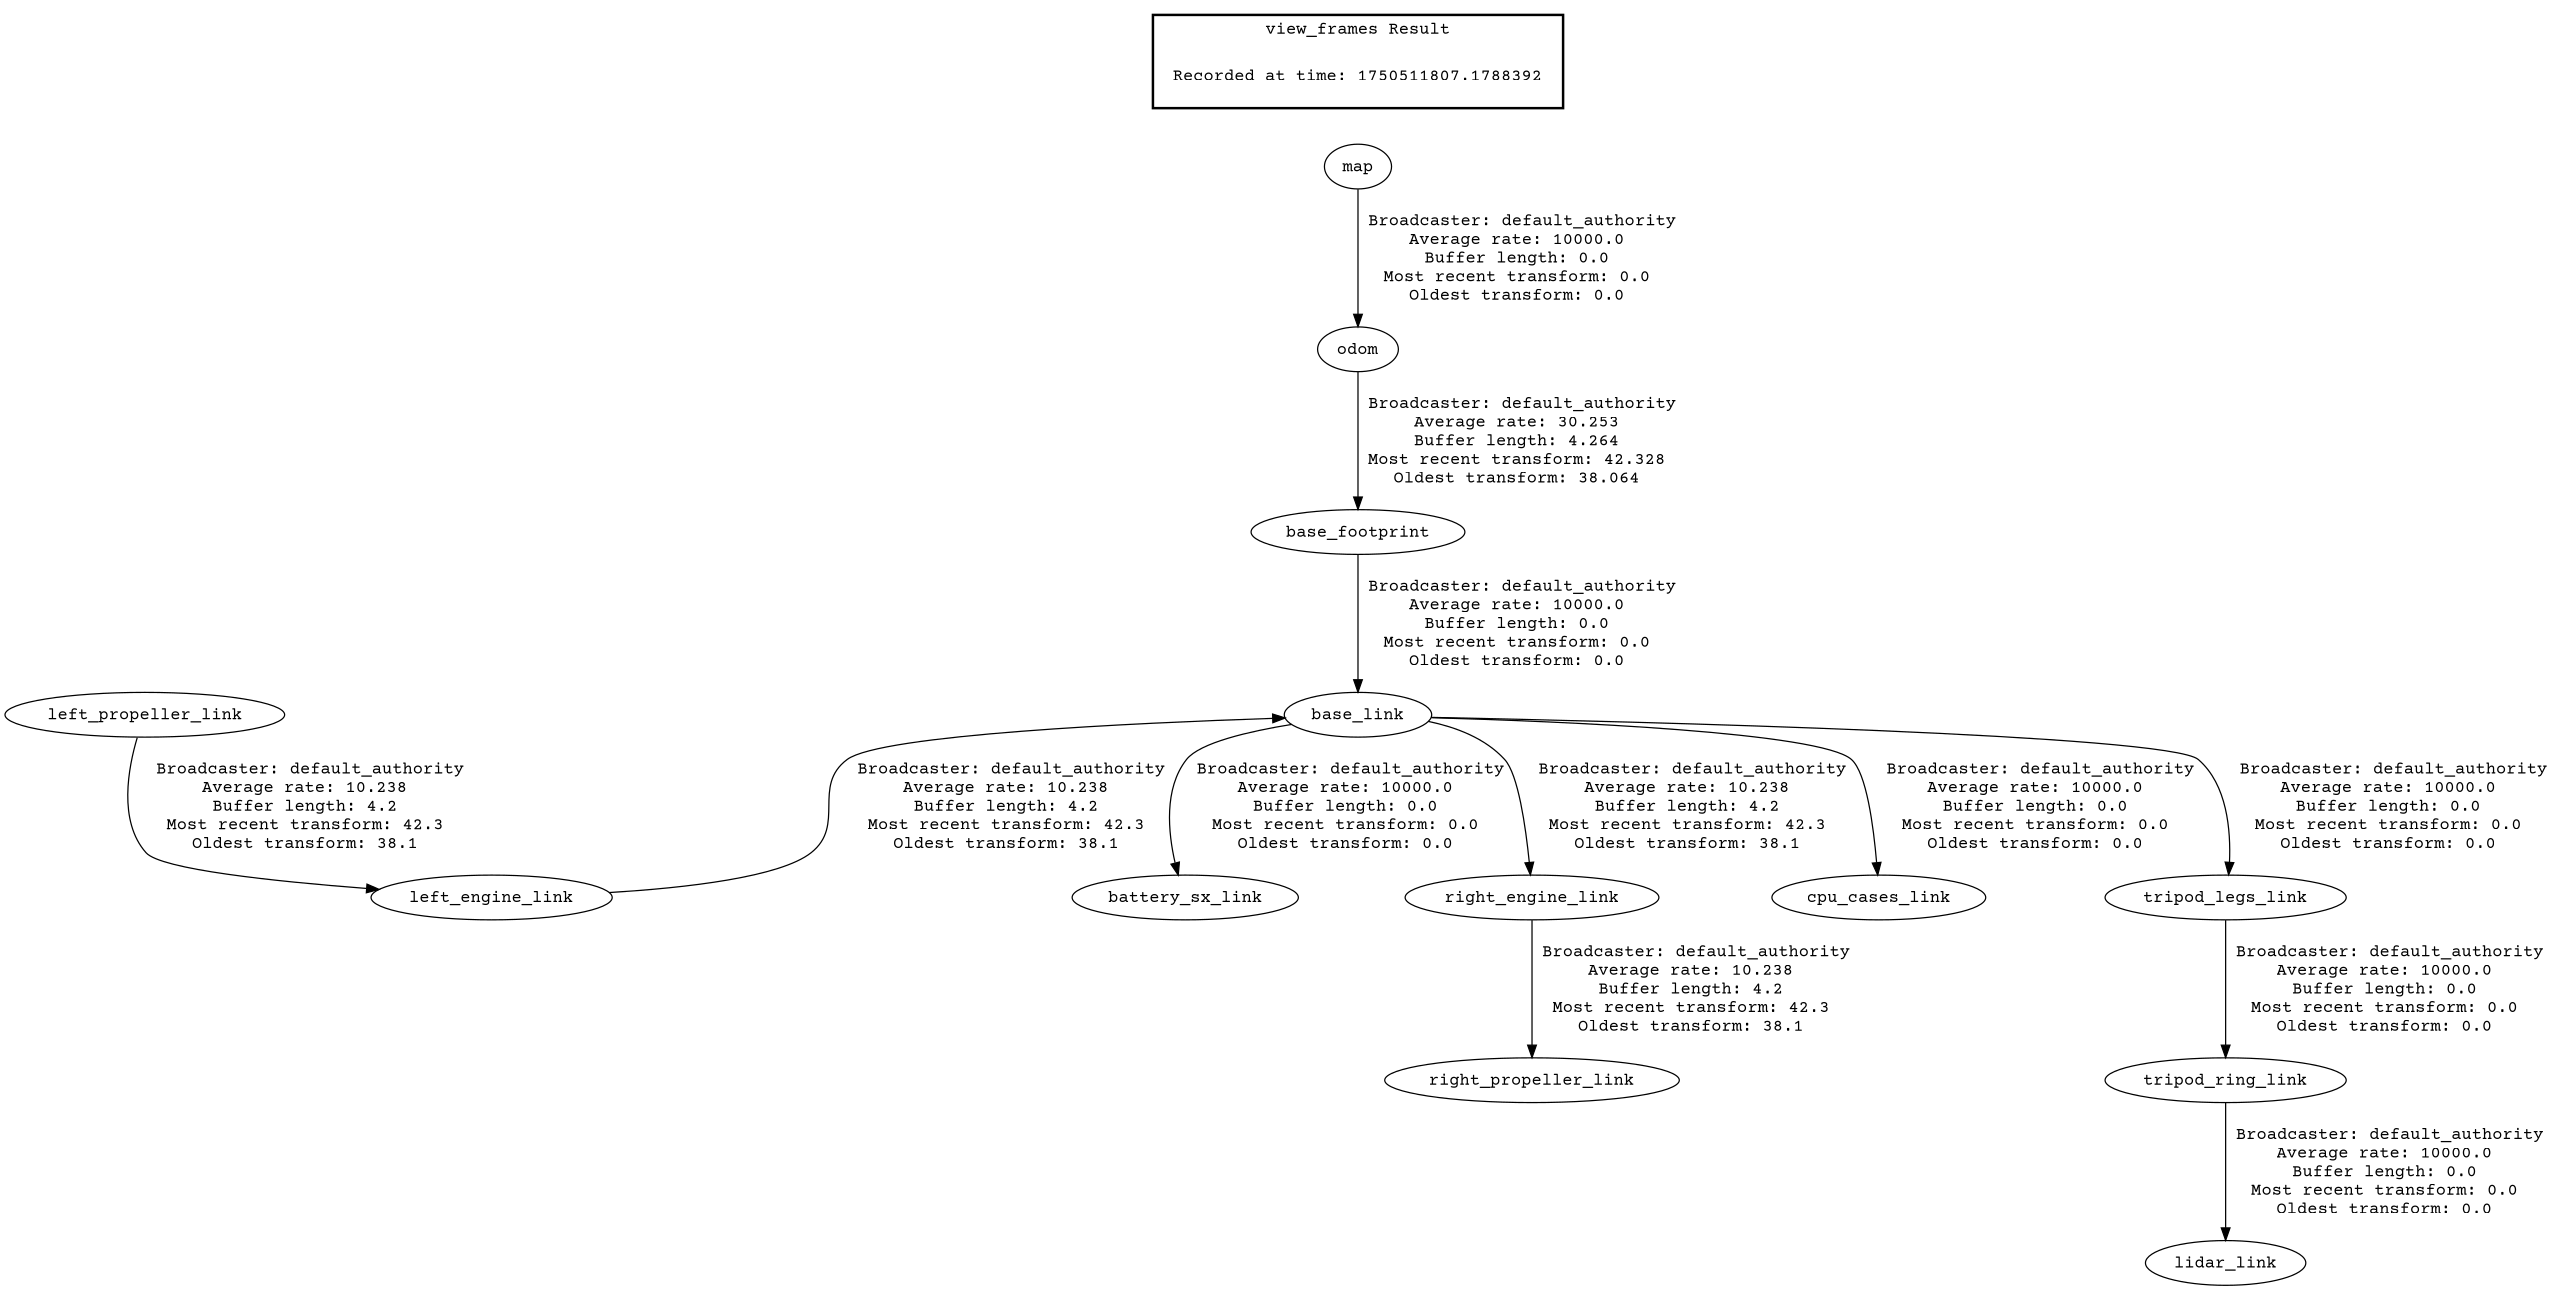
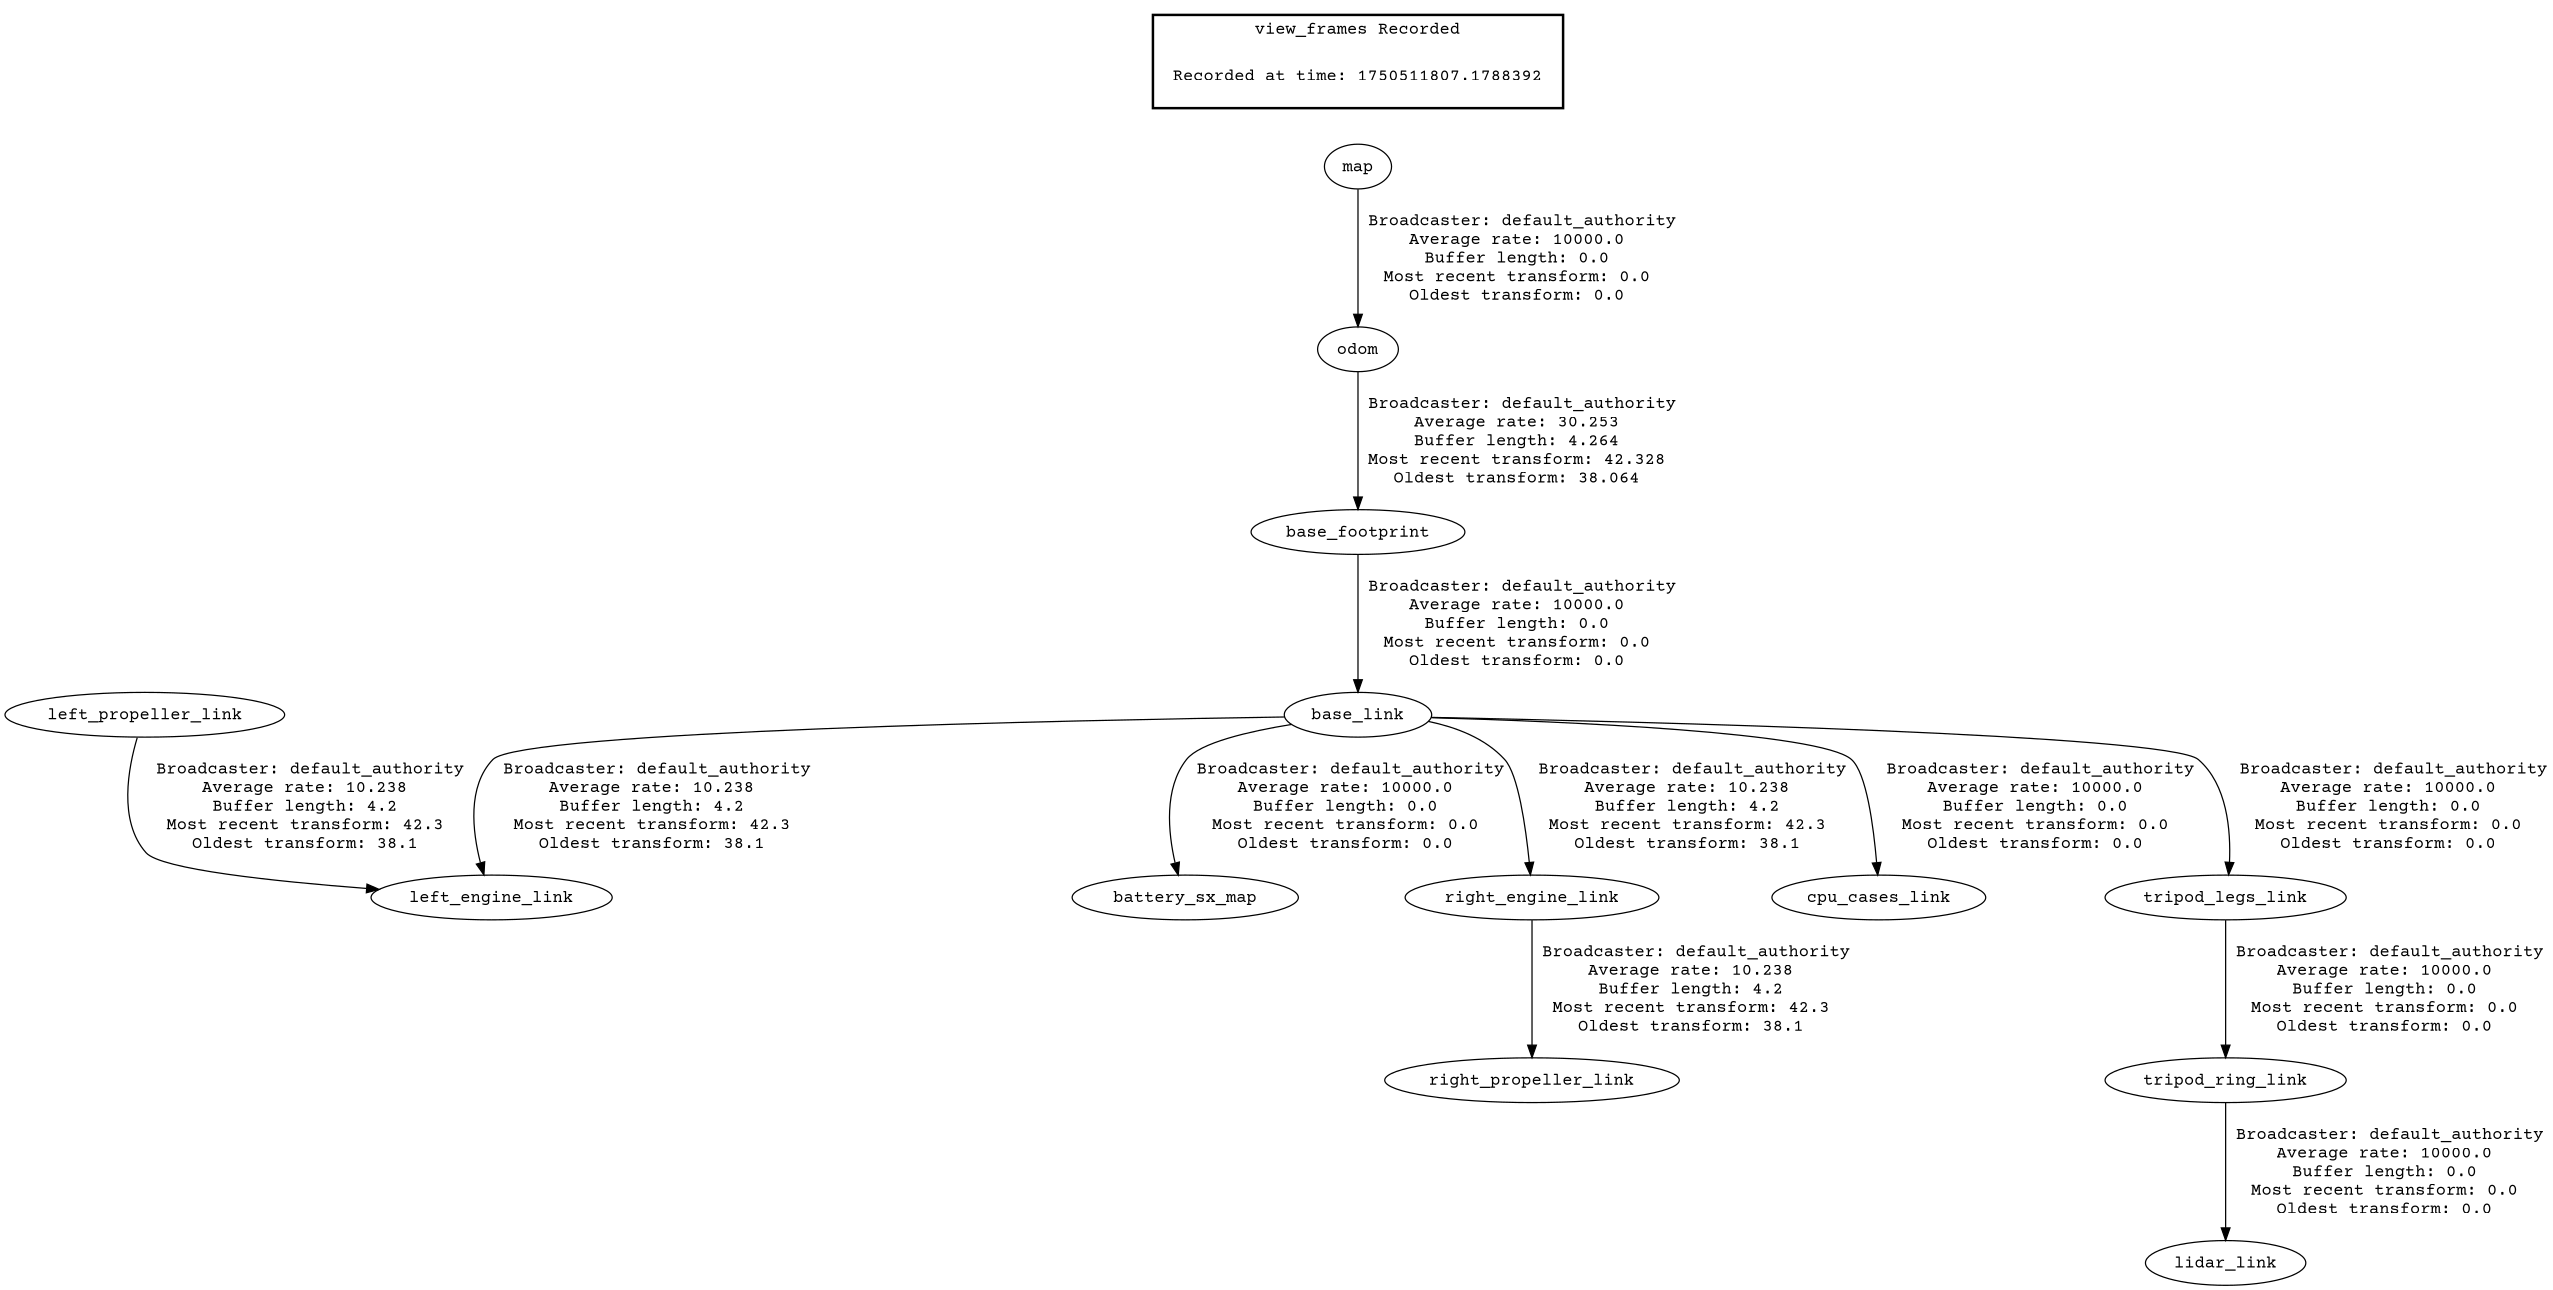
  digraph {
    fontname="Courier Prime"
    node [fontname="Courier Prime"]
    edge [fontname="Courier Prime"]
    n1 [label="Recorded at time: 1750511807.1788392" shape=plaintext]
    map
    odom
    base_footprint
    base_link
-   battery_sx_link
+   battery_sx_link [label=battery_sx_map]
    cpu_cases_link
    tripod_legs_link
    left_engine_link
    right_engine_link
    tripod_ring_link
    right_propeller_link
    lidar_link
    left_propeller_link
    subgraph cluster_1 {
      color=black
-     label="view_frames Result"
+     label="view_frames Recorded"
      style=bold
      n1
    }
    n1 -> map [style=invis]
    map -> odom [label=" Broadcaster: default_authority\nAverage rate: 10000.0\nBuffer length: 0.0\nMost recent transform: 0.0\nOldest transform: 0.0\n"]
    odom -> base_footprint [label=" Broadcaster: default_authority\nAverage rate: 30.253\nBuffer length: 4.264\nMost recent transform: 42.328\nOldest transform: 38.064\n"]
    base_footprint -> base_link [label=" Broadcaster: default_authority\nAverage rate: 10000.0\nBuffer length: 0.0\nMost recent transform: 0.0\nOldest transform: 0.0\n"]
    base_link -> battery_sx_link [label=" Broadcaster: default_authority\nAverage rate: 10000.0\nBuffer length: 0.0\nMost recent transform: 0.0\nOldest transform: 0.0\n"]
    base_link -> cpu_cases_link [label=" Broadcaster: default_authority\nAverage rate: 10000.0\nBuffer length: 0.0\nMost recent transform: 0.0\nOldest transform: 0.0\n"]
    base_link -> tripod_legs_link [label=" Broadcaster: default_authority\nAverage rate: 10000.0\nBuffer length: 0.0\nMost recent transform: 0.0\nOldest transform: 0.0\n"]
-   left_engine_link -> base_link [label=" Broadcaster: default_authority\nAverage rate: 10.238\nBuffer length: 4.2\nMost recent transform: 42.3\nOldest transform: 38.1\n"]
+   base_link -> left_engine_link [label=" Broadcaster: default_authority\nAverage rate: 10.238\nBuffer length: 4.2\nMost recent transform: 42.3\nOldest transform: 38.1\n"]
    base_link -> right_engine_link [label=" Broadcaster: default_authority\nAverage rate: 10.238\nBuffer length: 4.2\nMost recent transform: 42.3\nOldest transform: 38.1\n"]
    tripod_legs_link -> tripod_ring_link [label=" Broadcaster: default_authority\nAverage rate: 10000.0\nBuffer length: 0.0\nMost recent transform: 0.0\nOldest transform: 0.0\n"]
    right_engine_link -> right_propeller_link [label=" Broadcaster: default_authority\nAverage rate: 10.238\nBuffer length: 4.2\nMost recent transform: 42.3\nOldest transform: 38.1\n"]
    tripod_ring_link -> lidar_link [label=" Broadcaster: default_authority\nAverage rate: 10000.0\nBuffer length: 0.0\nMost recent transform: 0.0\nOldest transform: 0.0\n"]
    left_propeller_link -> left_engine_link [label=" Broadcaster: default_authority\nAverage rate: 10.238\nBuffer length: 4.2\nMost recent transform: 42.3\nOldest transform: 38.1\n"]
  }
